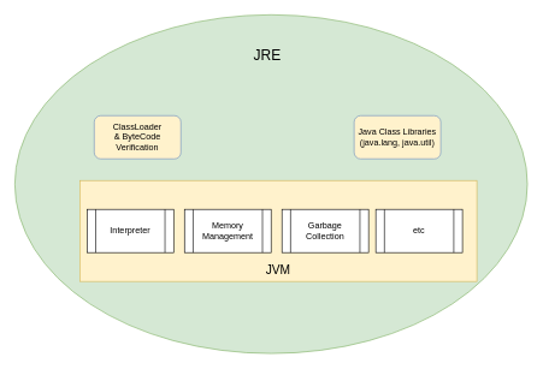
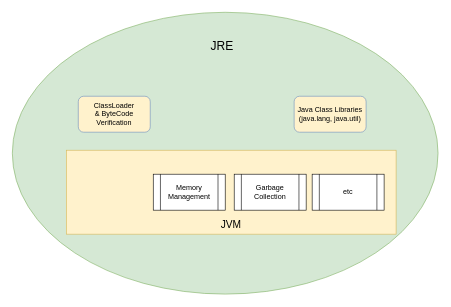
  <mxCell id="0" />
  <mxCell id="1" parent="0" />
  <mxCell id="2" value="&lt;div&gt;&lt;br&gt;&lt;/div&gt;" style="ellipse;whiteSpace=wrap;html=1;fillColor=#d5e8d4;strokeColor=#82b366;" parent="1" vertex="1"><mxGeometry x="20" y="20" width="710" height="470" as="geometry" /></mxCell>
  <mxCell id="3" value="&lt;font style=&quot;font-size: 20px;&quot;&gt;JRE&lt;/font&gt;" style="text;strokeColor=none;align=center;fillColor=none;html=1;verticalAlign=middle;whiteSpace=wrap;rounded=0;" parent="1" vertex="1"><mxGeometry x="270" y="60" width="200" height="30" as="geometry" /></mxCell>
  <mxCell id="4" value="Java Class Libraries&lt;br&gt;(java.lang, java.util)" style="rounded=1;whiteSpace=wrap;html=1;fillColor=#fff2cc;strokeColor=#6c8ebf;" parent="1" vertex="1"><mxGeometry x="490" y="160" width="120" height="60" as="geometry" /></mxCell>
  <mxCell id="5" value="ClassLoader&lt;br&gt;&amp;amp; ByteCode Verification" style="rounded=1;whiteSpace=wrap;html=1;fillColor=#fff2cc;strokeColor=#6c8ebf;" parent="1" vertex="1"><mxGeometry x="130" y="160" width="120" height="60" as="geometry" /></mxCell>
  <mxCell id="6" value="" style="rounded=0;whiteSpace=wrap;html=1;fillColor=#fff2cc;strokeColor=#d6b656;" parent="1" vertex="1"><mxGeometry x="110" y="250" width="550" height="140" as="geometry" /></mxCell>
- <mxCell id="7" value="Interpreter" style="shape=process;whiteSpace=wrap;html=1;backgroundOutline=1;" parent="1" vertex="1"><mxGeometry x="120" y="290" width="120" height="60" as="geometry" /></mxCell>
  <mxCell id="8" value="Memory Management" style="shape=process;whiteSpace=wrap;html=1;backgroundOutline=1;" parent="1" vertex="1"><mxGeometry x="255" y="290" width="120" height="60" as="geometry" /></mxCell>
  <mxCell id="9" value="Garbage Collection" style="shape=process;whiteSpace=wrap;html=1;backgroundOutline=1;" parent="1" vertex="1"><mxGeometry x="390" y="290" width="120" height="60" as="geometry" /></mxCell>
  <mxCell id="10" value="etc" style="shape=process;whiteSpace=wrap;html=1;backgroundOutline=1;" parent="1" vertex="1"><mxGeometry x="520" y="290" width="120" height="60" as="geometry" /></mxCell>
  <mxCell id="11" value="JVM" style="text;strokeColor=none;align=center;fillColor=none;html=1;verticalAlign=middle;whiteSpace=wrap;rounded=0;fontSize=17;" parent="1" vertex="1"><mxGeometry x="355" y="360" width="60" height="30" as="geometry" /></mxCell>
